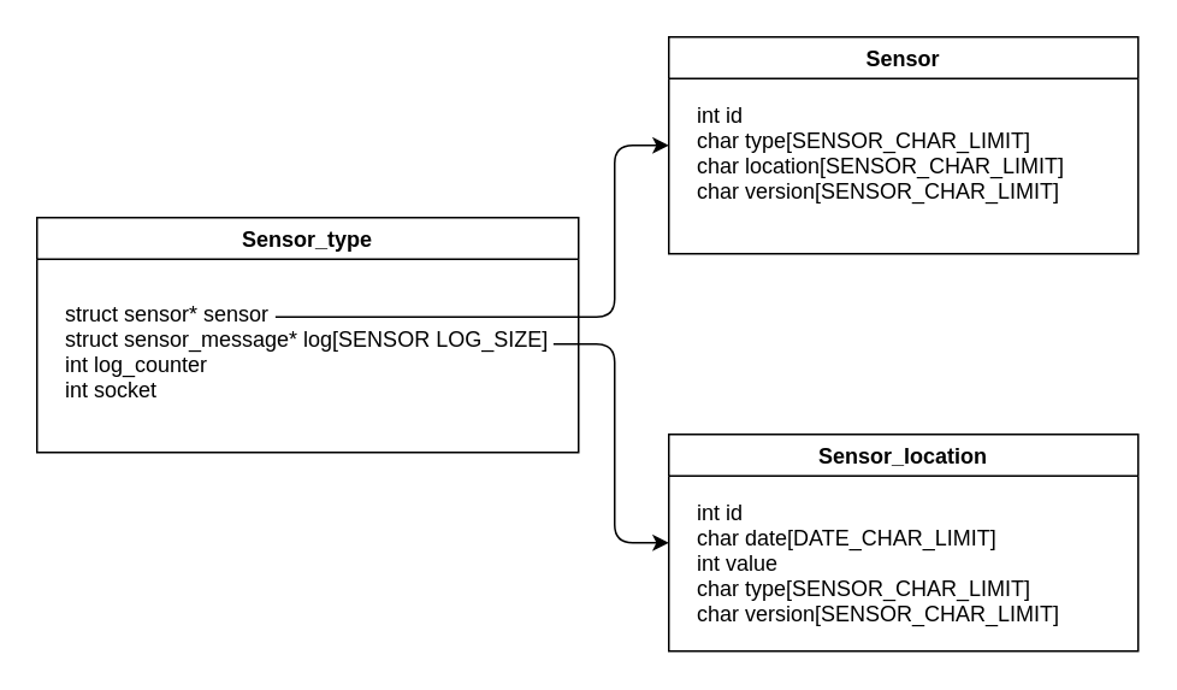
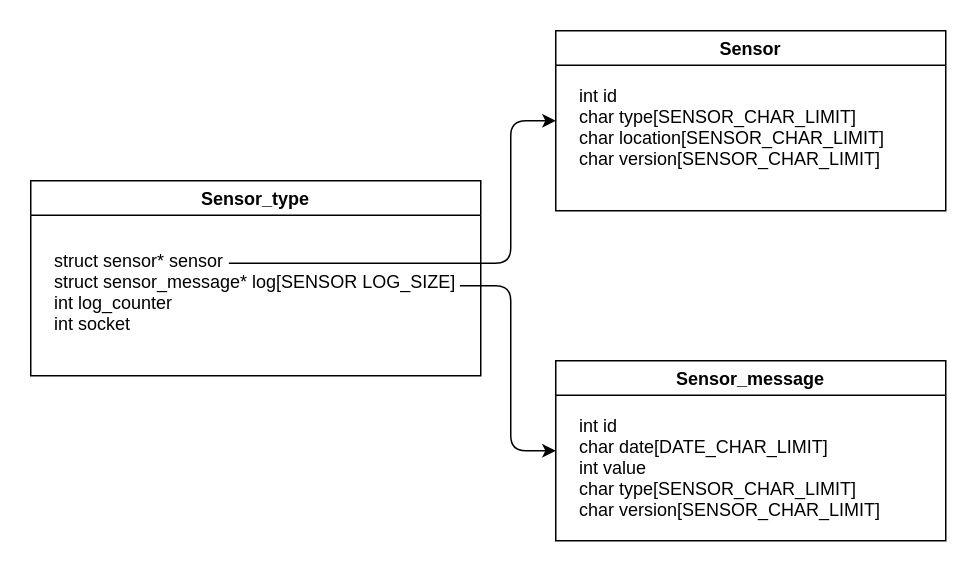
  <mxCell id="0" />
  <mxCell id="1" parent="0" />
  <mxCell id="2" value="Sensor" style="swimlane;" vertex="1" parent="1"><mxGeometry x="370" y="20" width="260" height="120" as="geometry" /></mxCell>
  <mxCell id="3" value="int id&#10;char type[SENSOR_CHAR_LIMIT]&#10;char location[SENSOR_CHAR_LIMIT]&#10;char version[SENSOR_CHAR_LIMIT]" style="text;strokeColor=none;fillColor=none;align=left;verticalAlign=top;spacingLeft=4;spacingRight=4;overflow=hidden;rotatable=0;points=[[0,0.5],[1,0.5]];portConstraint=eastwest;fontStyle=0;fontFamily=Helvetica;" vertex="1" parent="2"><mxGeometry x="10" y="30" width="240" height="80" as="geometry" /></mxCell>
- <mxCell id="4" value="Sensor_location" style="swimlane;startSize=23;" vertex="1" parent="1"><mxGeometry x="370" y="240" width="260" height="120" as="geometry" /></mxCell>
+ <mxCell id="4" value="Sensor_message" style="swimlane;startSize=23;" vertex="1" parent="1"><mxGeometry x="370" y="240" width="260" height="120" as="geometry" /></mxCell>
  <mxCell id="5" value="int id&#10;char date[DATE_CHAR_LIMIT]&#10;int value&#10;char type[SENSOR_CHAR_LIMIT]&#10;char version[SENSOR_CHAR_LIMIT]" style="text;strokeColor=none;fillColor=none;align=left;verticalAlign=top;spacingLeft=4;spacingRight=4;overflow=hidden;rotatable=0;points=[[0,0.5],[1,0.5]];portConstraint=eastwest;fontStyle=0;fontFamily=Helvetica;" vertex="1" parent="4"><mxGeometry x="10" y="30" width="240" height="80" as="geometry" /></mxCell>
  <mxCell id="6" value="Sensor_type" style="swimlane;" vertex="1" parent="1"><mxGeometry x="20" y="120" width="300" height="130" as="geometry" /></mxCell>
  <mxCell id="7" value="struct sensor* sensor&#10;struct sensor_message* log[SENSOR LOG_SIZE]&#10;int log_counter&#10;int socket" style="text;strokeColor=none;fillColor=none;align=left;verticalAlign=top;spacingLeft=4;spacingRight=4;overflow=hidden;rotatable=0;points=[[0,0.5],[1,0.5]];portConstraint=eastwest;fontStyle=0;fontFamily=Helvetica;" vertex="1" parent="6"><mxGeometry x="10.0" y="40" width="280" height="80" as="geometry" /></mxCell>
  <mxCell id="8" value="" style="endArrow=classic;html=1;fontFamily=Helvetica;entryX=0;entryY=0.5;entryDx=0;entryDy=0;exitX=0.986;exitY=0.375;exitDx=0;exitDy=0;exitPerimeter=0;" edge="1" parent="1" source="7" target="4"><mxGeometry width="50" height="50" relative="1" as="geometry"><mxPoint x="20" y="430" as="sourcePoint" /><mxPoint x="70" y="380" as="targetPoint" /><Array as="points"><mxPoint x="340" y="190" /><mxPoint x="340" y="300" /></Array></mxGeometry></mxCell>
  <mxCell id="9" value="" style="endArrow=classic;html=1;fontFamily=Helvetica;entryX=0;entryY=0.5;entryDx=0;entryDy=0;exitX=0.436;exitY=0.188;exitDx=0;exitDy=0;exitPerimeter=0;" edge="1" parent="1" source="7" target="2"><mxGeometry width="50" height="50" relative="1" as="geometry"><mxPoint x="170" y="170" as="sourcePoint" /><mxPoint x="233.92" y="280" as="targetPoint" /><Array as="points"><mxPoint x="340" y="175" /><mxPoint x="340" y="80" /></Array></mxGeometry></mxCell>
